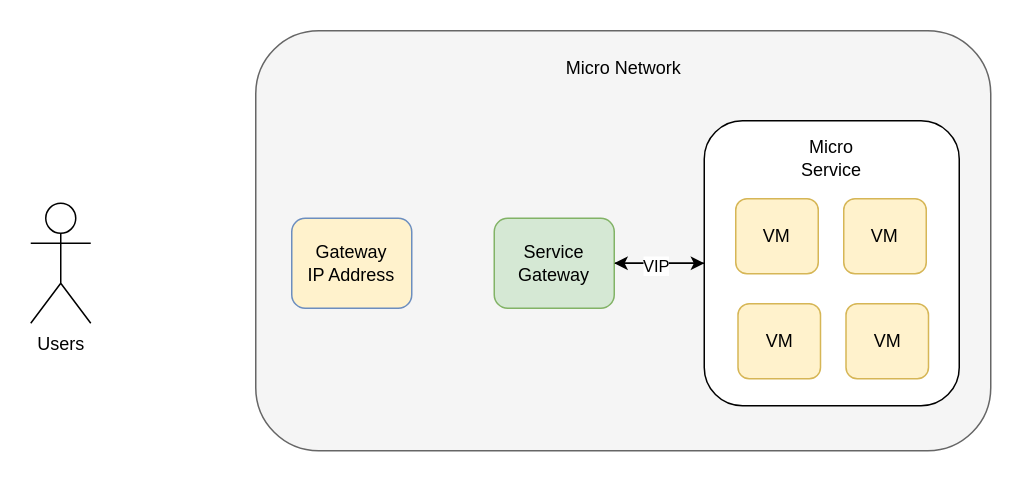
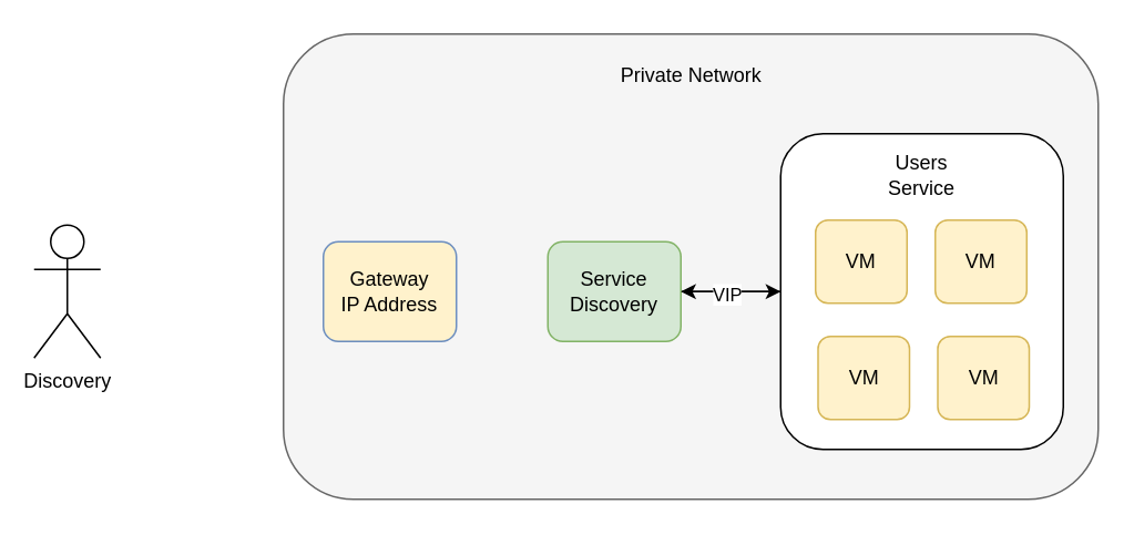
  <mxCell id="0" />
  <mxCell id="1" parent="0" />
- <mxCell id="2" value="Users" style="shape=umlActor;verticalLabelPosition=bottom;verticalAlign=top;html=1;outlineConnect=0;" parent="1" vertex="1"><mxGeometry x="20" y="135" width="40" height="80" as="geometry" /></mxCell>
+ <mxCell id="2" value="Discovery" style="shape=umlActor;verticalLabelPosition=bottom;verticalAlign=top;html=1;outlineConnect=0;" parent="1" vertex="1"><mxGeometry x="20" y="135" width="40" height="80" as="geometry" /></mxCell>
  <mxCell id="3" value="" style="rounded=1;whiteSpace=wrap;html=1;fillColor=#f5f5f5;fontColor=#333333;strokeColor=#666666;" parent="1" vertex="1"><mxGeometry x="170" y="20" width="490" height="280" as="geometry" /></mxCell>
  <mxCell id="4" value="Gateway&lt;br&gt;IP Address" style="rounded=1;whiteSpace=wrap;html=1;fillColor=#fff2cc;strokeColor=#6c8ebf;" parent="1" vertex="1"><mxGeometry x="194" y="145" width="80" height="60" as="geometry" /></mxCell>
  <mxCell id="5" style="edgeStyle=orthogonalEdgeStyle;rounded=0;orthogonalLoop=1;jettySize=auto;html=1;exitX=1;exitY=0.5;exitDx=0;exitDy=0;entryX=0;entryY=0.5;entryDx=0;entryDy=0;" parent="1" source="6" target="9" edge="1"><mxGeometry relative="1" as="geometry" /></mxCell>
- <mxCell id="6" value="Service&lt;br&gt;Gateway" style="rounded=1;whiteSpace=wrap;html=1;fillColor=#d5e8d4;strokeColor=#82b366;" parent="1" vertex="1"><mxGeometry x="329" y="145" width="80" height="60" as="geometry" /></mxCell>
+ <mxCell id="6" value="Service&lt;br&gt;Discovery" style="rounded=1;whiteSpace=wrap;html=1;fillColor=#d5e8d4;strokeColor=#82b366;" parent="1" vertex="1"><mxGeometry x="329" y="145" width="80" height="60" as="geometry" /></mxCell>
  <mxCell id="7" style="edgeStyle=orthogonalEdgeStyle;rounded=0;orthogonalLoop=1;jettySize=auto;html=1;exitX=0;exitY=0.5;exitDx=0;exitDy=0;entryX=1;entryY=0.5;entryDx=0;entryDy=0;" parent="1" source="9" target="6" edge="1"><mxGeometry relative="1" as="geometry" /></mxCell>
  <mxCell id="8" value="VIP" style="edgeLabel;html=1;align=center;verticalAlign=middle;resizable=0;points=[];" vertex="1" connectable="0" parent="7"><mxGeometry x="0.111" y="1" relative="1" as="geometry"><mxPoint as="offset" /></mxGeometry></mxCell>
  <mxCell id="9" value="" style="rounded=1;whiteSpace=wrap;html=1;" parent="1" vertex="1"><mxGeometry x="469" y="80" width="170" height="190" as="geometry" /></mxCell>
  <mxCell id="10" value="VM" style="rounded=1;whiteSpace=wrap;html=1;fillColor=#fff2cc;strokeColor=#d6b656;" parent="1" vertex="1"><mxGeometry x="490" y="132" width="55" height="50" as="geometry" /></mxCell>
  <mxCell id="11" value="VM" style="rounded=1;whiteSpace=wrap;html=1;fillColor=#fff2cc;strokeColor=#d6b656;" parent="1" vertex="1"><mxGeometry x="562" y="132" width="55" height="50" as="geometry" /></mxCell>
  <mxCell id="12" value="VM" style="rounded=1;whiteSpace=wrap;html=1;fillColor=#fff2cc;strokeColor=#d6b656;" parent="1" vertex="1"><mxGeometry x="491.5" y="202" width="55" height="50" as="geometry" /></mxCell>
  <mxCell id="13" value="VM" style="rounded=1;whiteSpace=wrap;html=1;fillColor=#fff2cc;strokeColor=#d6b656;" parent="1" vertex="1"><mxGeometry x="563.5" y="202" width="55" height="50" as="geometry" /></mxCell>
- <mxCell id="14" value="Micro Service" style="text;html=1;strokeColor=none;fillColor=none;align=center;verticalAlign=middle;whiteSpace=wrap;rounded=0;" parent="1" vertex="1"><mxGeometry x="524" y="90" width="60" height="30" as="geometry" /></mxCell>
- <mxCell id="15" value="Micro Network" style="text;html=1;strokeColor=none;fillColor=none;align=center;verticalAlign=middle;whiteSpace=wrap;rounded=0;" parent="1" vertex="1"><mxGeometry x="367.5" y="30" width="95" height="30" as="geometry" /></mxCell>
+ <mxCell id="14" value="Users Service" style="text;html=1;strokeColor=none;fillColor=none;align=center;verticalAlign=middle;whiteSpace=wrap;rounded=0;" parent="1" vertex="1"><mxGeometry x="524" y="90" width="60" height="30" as="geometry" /></mxCell>
+ <mxCell id="15" value="Private Network" style="text;html=1;strokeColor=none;fillColor=none;align=center;verticalAlign=middle;whiteSpace=wrap;rounded=0;" parent="1" vertex="1"><mxGeometry x="367.5" y="30" width="95" height="30" as="geometry" /></mxCell>
